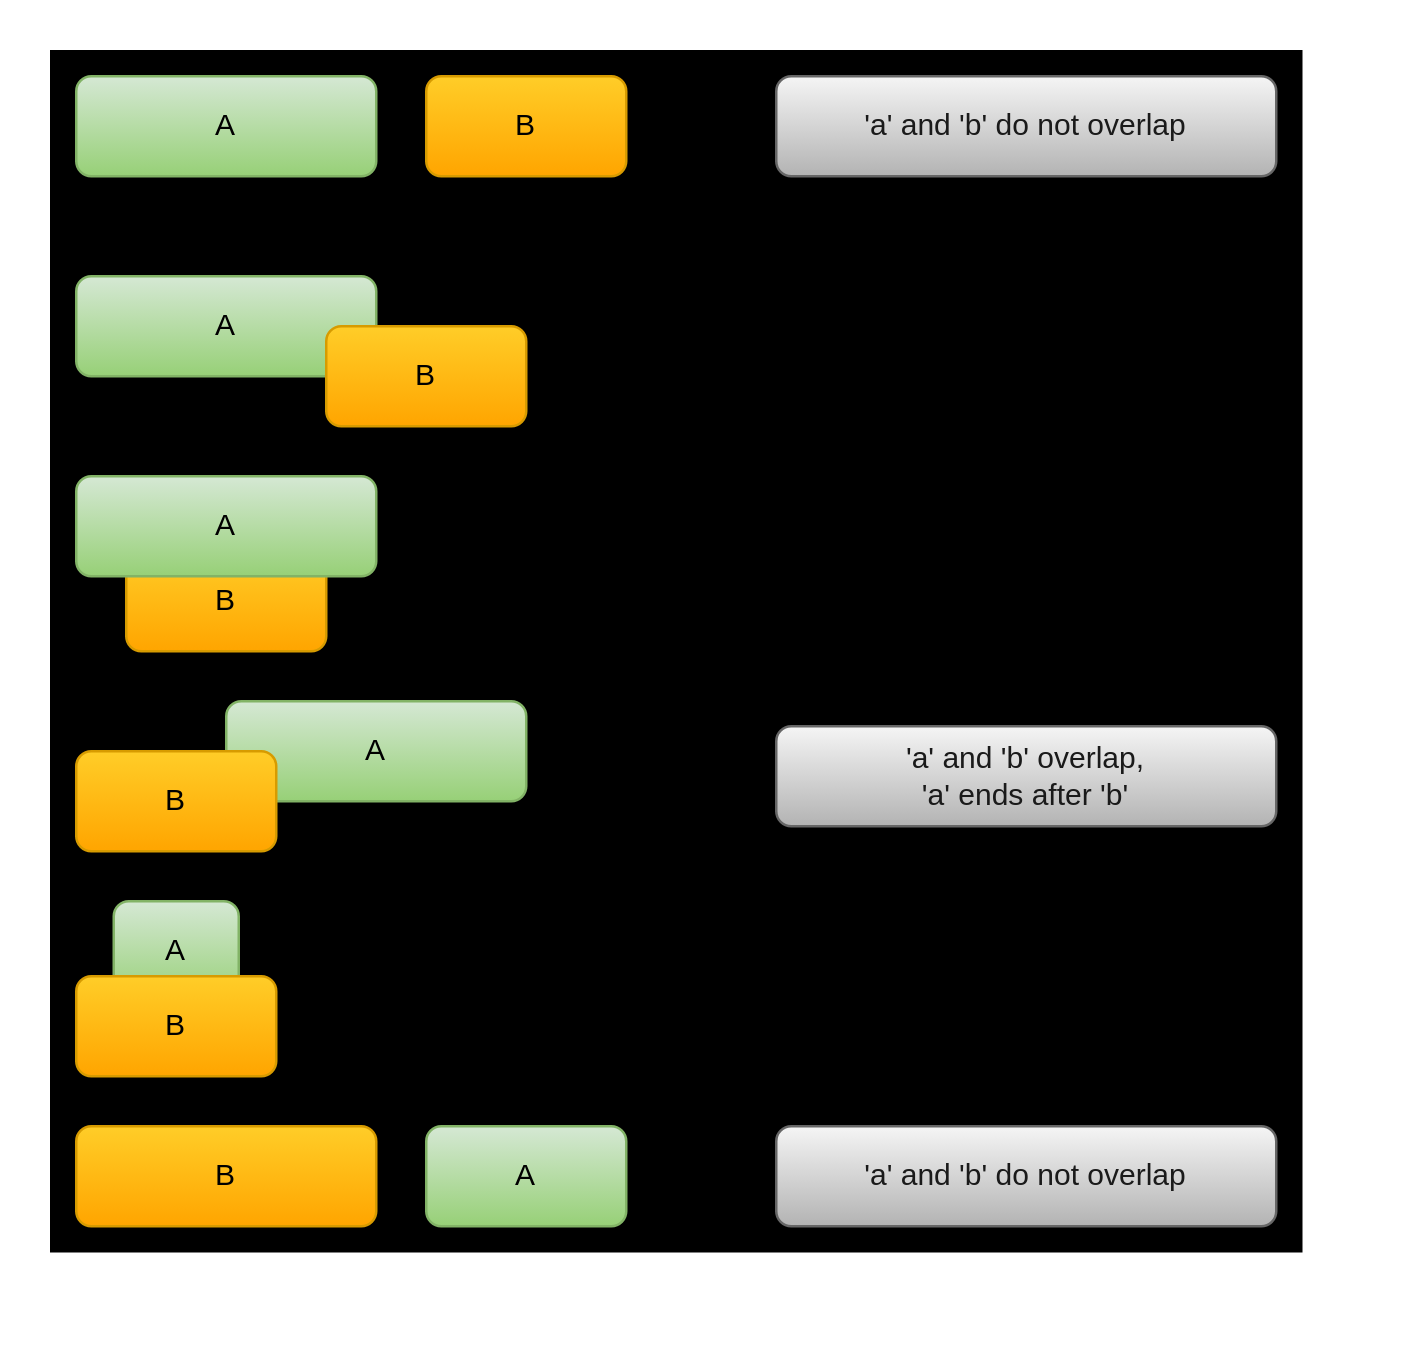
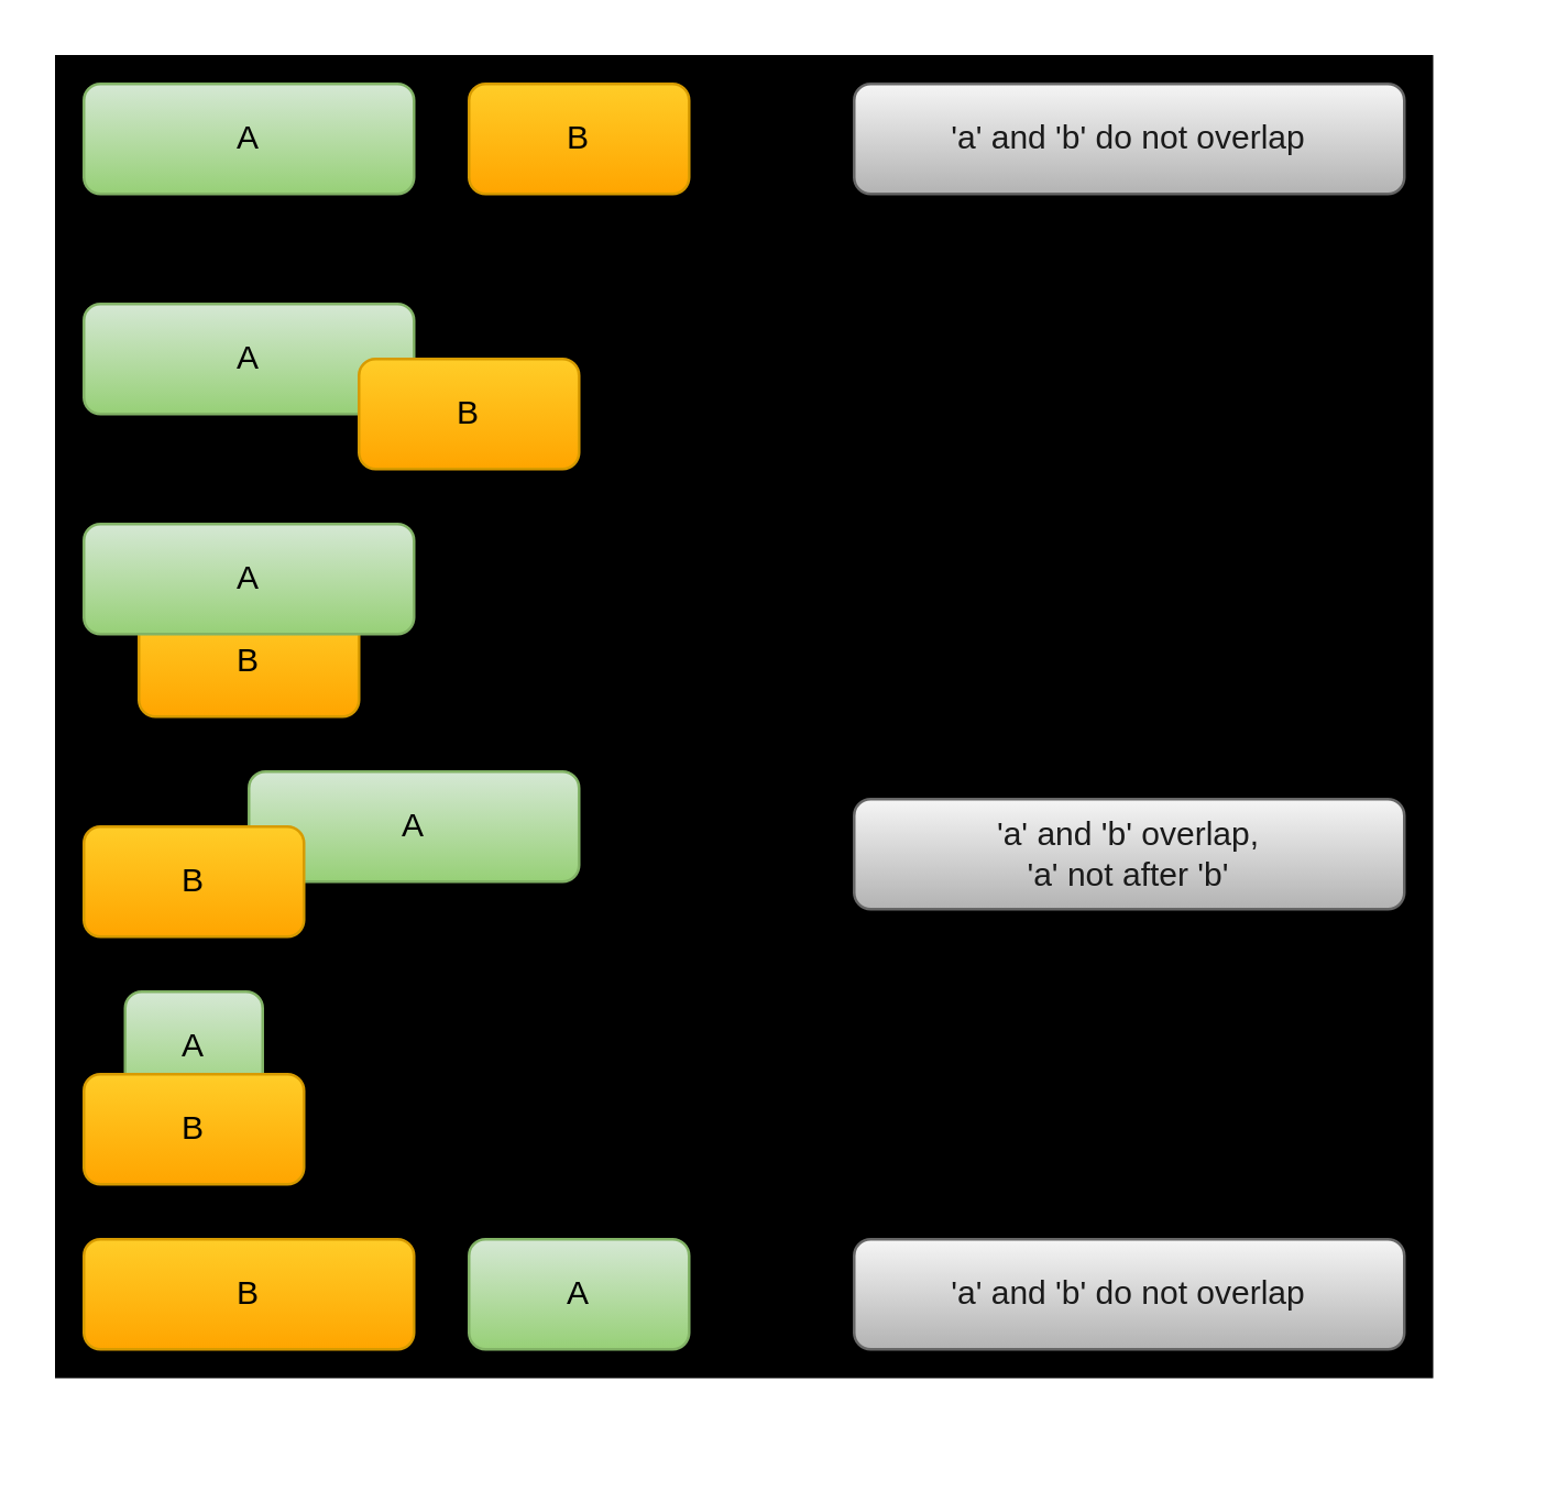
  <mxCell id="0" />
  <mxCell id="1" parent="0" />
  <mxCell id="2" value="" style="group" vertex="1" connectable="0" parent="1"><mxGeometry x="30" y="30" width="510" height="490" as="geometry" /></mxCell>
  <mxCell id="3" value="" style="rounded=0;whiteSpace=wrap;html=1;fontColor=#1A1A1A;fillColor=#000000;" vertex="1" parent="2"><mxGeometry x="-10" y="-10" width="500" height="480" as="geometry" /></mxCell>
  <mxCell id="4" value="A" style="rounded=1;whiteSpace=wrap;html=1;fillColor=#d5e8d4;gradientColor=#97d077;strokeColor=#82b366;fontColor=#000000;" vertex="1" parent="2"><mxGeometry width="120" height="40" as="geometry" /></mxCell>
  <mxCell id="5" value="B" style="rounded=1;whiteSpace=wrap;html=1;fillColor=#ffcd28;gradientColor=#ffa500;strokeColor=#d79b00;fontColor=#000000;" vertex="1" parent="2"><mxGeometry x="140" width="80" height="40" as="geometry" /></mxCell>
  <mxCell id="6" value="A" style="rounded=1;whiteSpace=wrap;html=1;fillColor=#d5e8d4;gradientColor=#97d077;strokeColor=#82b366;fontColor=#000000;" vertex="1" parent="2"><mxGeometry x="140" y="420" width="80" height="40" as="geometry" /></mxCell>
  <mxCell id="7" value="B" style="rounded=1;whiteSpace=wrap;html=1;fillColor=#ffcd28;gradientColor=#ffa500;strokeColor=#d79b00;fontColor=#000000;" vertex="1" parent="2"><mxGeometry y="420" width="120" height="40" as="geometry" /></mxCell>
  <mxCell id="8" value="'a' and 'b' do not overlap" style="text;html=1;strokeColor=#666666;fillColor=#f5f5f5;align=center;verticalAlign=middle;whiteSpace=wrap;rounded=1;gradientColor=#b3b3b3;fontColor=#1A1A1A;" vertex="1" parent="2"><mxGeometry x="280" width="200" height="40" as="geometry" /></mxCell>
- <mxCell id="9" value="'a' and 'b' overlap,&lt;br&gt;'a' ends after 'b'" style="text;html=1;strokeColor=#666666;fillColor=#f5f5f5;align=center;verticalAlign=middle;whiteSpace=wrap;rounded=1;gradientColor=#b3b3b3;fontColor=#1A1A1A;" vertex="1" parent="2"><mxGeometry x="280" y="260" width="200" height="40" as="geometry" /></mxCell>
+ <mxCell id="9" value="'a' and 'b' overlap,&lt;br&gt;'a' not after 'b'" style="text;html=1;strokeColor=#666666;fillColor=#f5f5f5;align=center;verticalAlign=middle;whiteSpace=wrap;rounded=1;gradientColor=#b3b3b3;fontColor=#1A1A1A;" vertex="1" parent="2"><mxGeometry x="280" y="260" width="200" height="40" as="geometry" /></mxCell>
  <mxCell id="10" value="'a' and 'b' do not overlap" style="text;html=1;strokeColor=#666666;fillColor=#f5f5f5;align=center;verticalAlign=middle;whiteSpace=wrap;rounded=1;gradientColor=#b3b3b3;fontColor=#1A1A1A;" vertex="1" parent="2"><mxGeometry x="280" y="420" width="200" height="40" as="geometry" /></mxCell>
  <mxCell id="11" value="" style="group" vertex="1" connectable="0" parent="2"><mxGeometry y="250" width="180" height="60" as="geometry" /></mxCell>
  <mxCell id="12" value="A" style="rounded=1;whiteSpace=wrap;html=1;fillColor=#d5e8d4;gradientColor=#97d077;strokeColor=#82b366;fontColor=#000000;" vertex="1" parent="11"><mxGeometry x="60" width="120" height="40" as="geometry" /></mxCell>
  <mxCell id="13" value="B" style="rounded=1;whiteSpace=wrap;html=1;fillColor=#ffcd28;gradientColor=#ffa500;strokeColor=#d79b00;fontColor=#000000;" vertex="1" parent="11"><mxGeometry y="20" width="80" height="40" as="geometry" /></mxCell>
  <mxCell id="14" value="" style="group" vertex="1" connectable="0" parent="2"><mxGeometry y="330" width="80" height="70" as="geometry" /></mxCell>
  <mxCell id="15" value="A" style="rounded=1;whiteSpace=wrap;html=1;fillColor=#d5e8d4;gradientColor=#97d077;strokeColor=#82b366;fontColor=#000000;" vertex="1" parent="14"><mxGeometry x="15" width="50" height="40" as="geometry" /></mxCell>
  <mxCell id="16" value="B" style="rounded=1;whiteSpace=wrap;html=1;fillColor=#ffcd28;gradientColor=#ffa500;strokeColor=#d79b00;fontColor=#000000;" vertex="1" parent="14"><mxGeometry y="30" width="80" height="40" as="geometry" /></mxCell>
  <mxCell id="17" value="" style="group" vertex="1" connectable="0" parent="2"><mxGeometry y="160" width="120" height="70" as="geometry" /></mxCell>
  <mxCell id="18" value="B" style="rounded=1;whiteSpace=wrap;html=1;fillColor=#ffcd28;gradientColor=#ffa500;strokeColor=#d79b00;fontColor=#000000;" vertex="1" parent="17"><mxGeometry x="20" y="30" width="80" height="40" as="geometry" /></mxCell>
  <mxCell id="19" value="A" style="rounded=1;whiteSpace=wrap;html=1;fillColor=#d5e8d4;gradientColor=#97d077;strokeColor=#82b366;fontColor=#000000;" vertex="1" parent="17"><mxGeometry width="120" height="40" as="geometry" /></mxCell>
  <mxCell id="20" value="" style="group" vertex="1" connectable="0" parent="2"><mxGeometry y="80" width="180" height="60" as="geometry" /></mxCell>
  <mxCell id="21" value="A" style="rounded=1;whiteSpace=wrap;html=1;fillColor=#d5e8d4;gradientColor=#97d077;strokeColor=#82b366;fontColor=#000000;" vertex="1" parent="20"><mxGeometry width="120" height="40" as="geometry" /></mxCell>
  <mxCell id="22" value="B" style="rounded=1;whiteSpace=wrap;html=1;fillColor=#ffcd28;gradientColor=#ffa500;strokeColor=#d79b00;fontColor=#000000;" vertex="1" parent="20"><mxGeometry x="100" y="20" width="80" height="40" as="geometry" /></mxCell>
